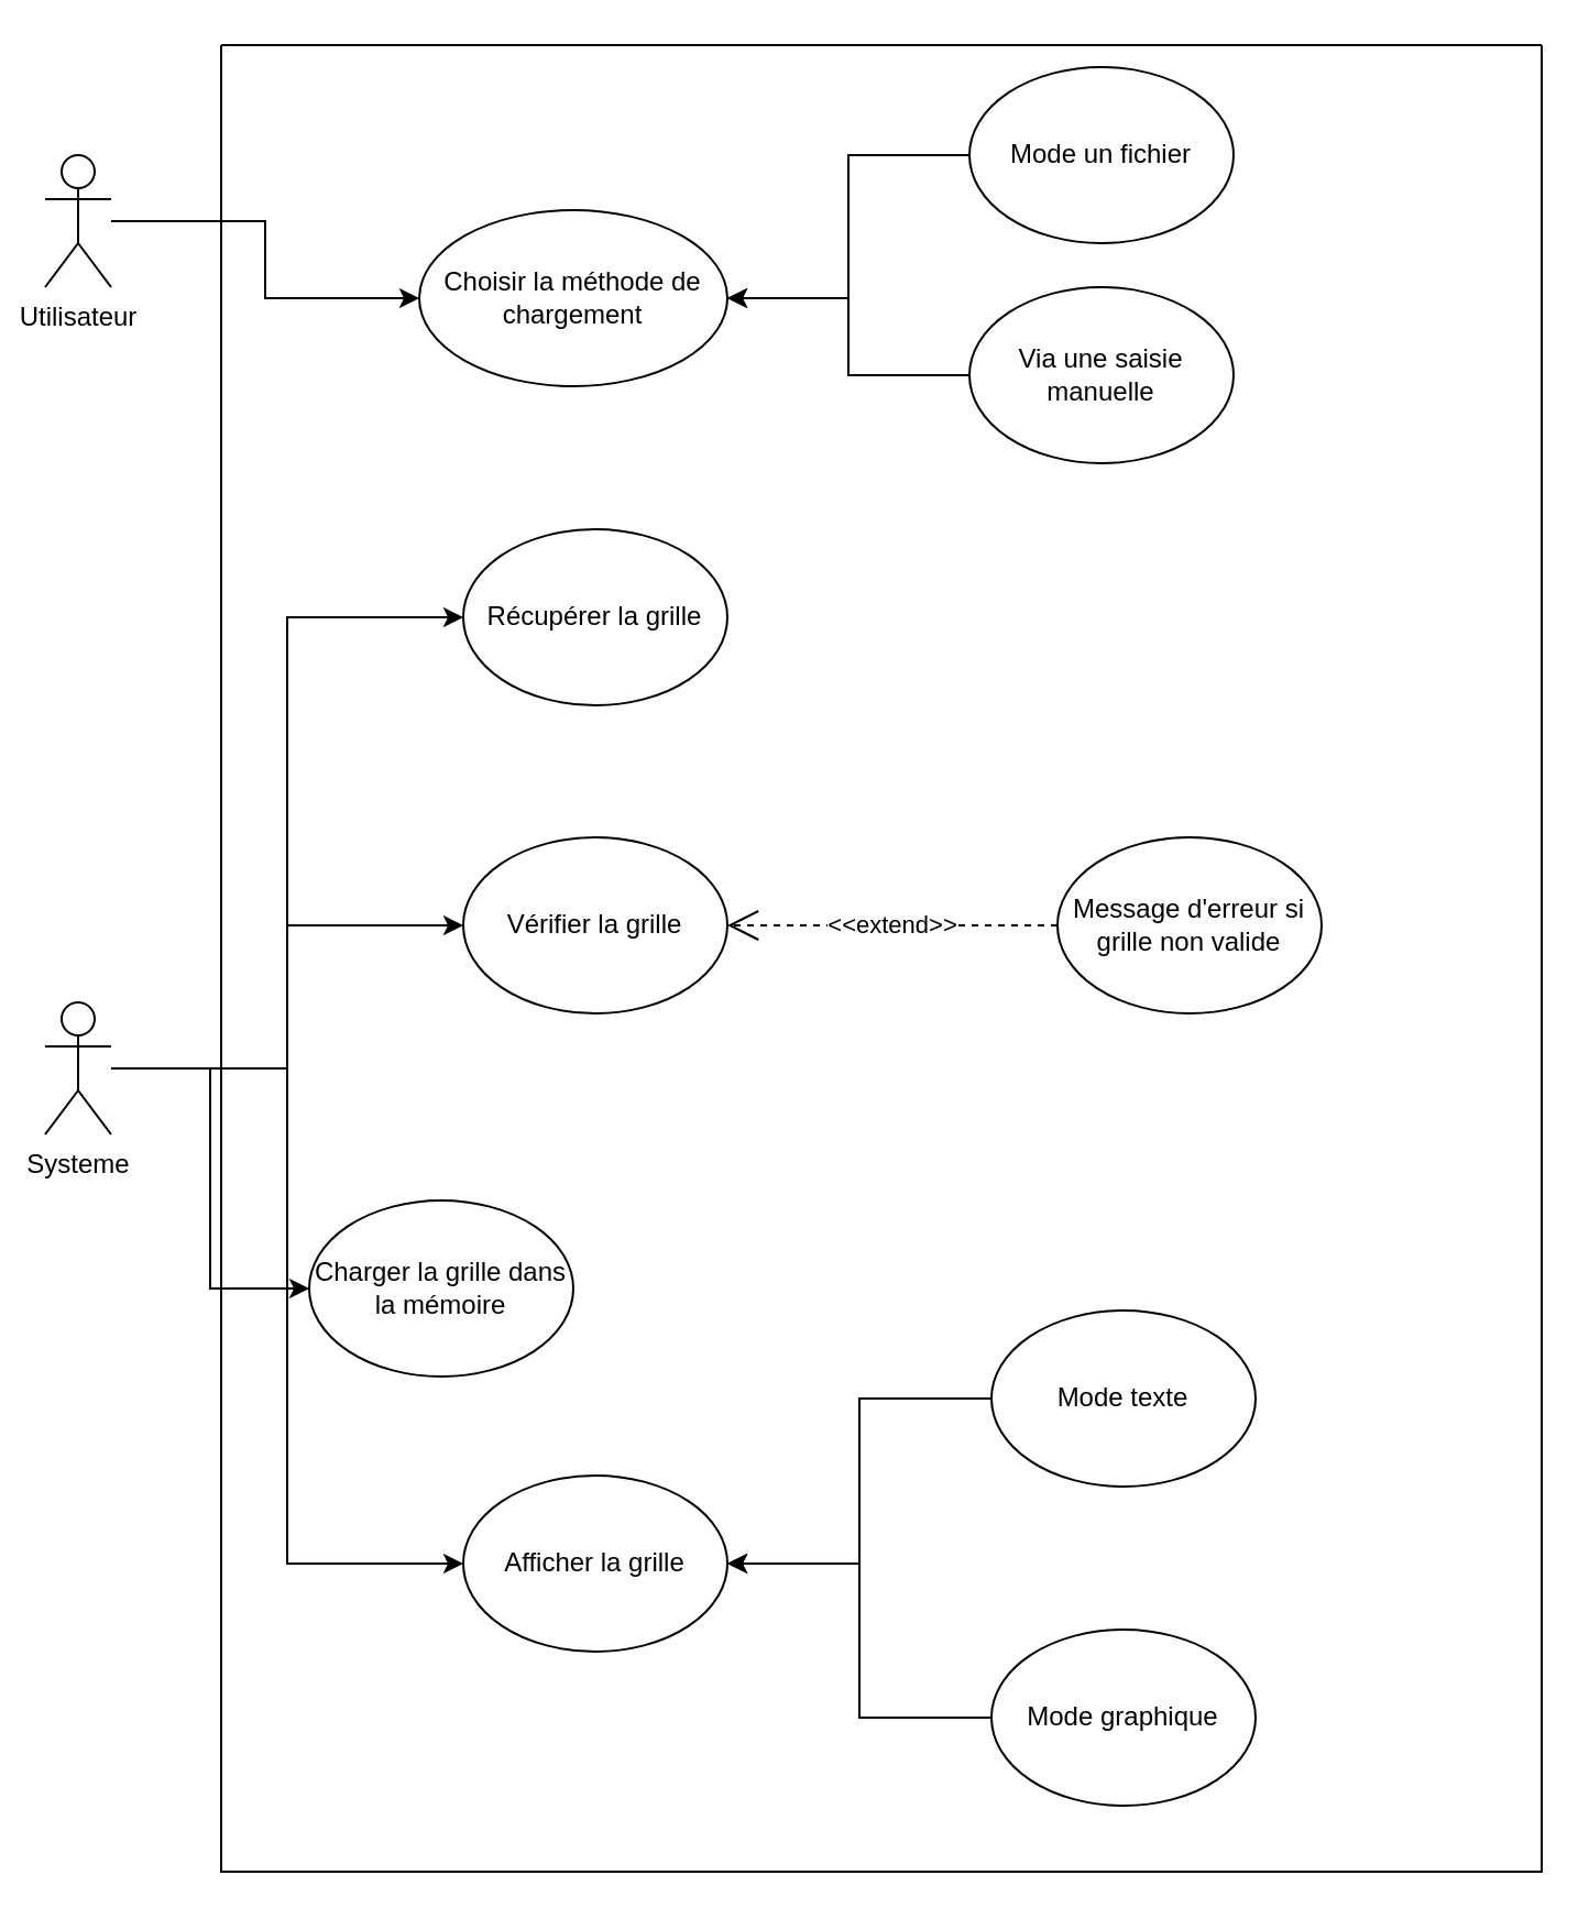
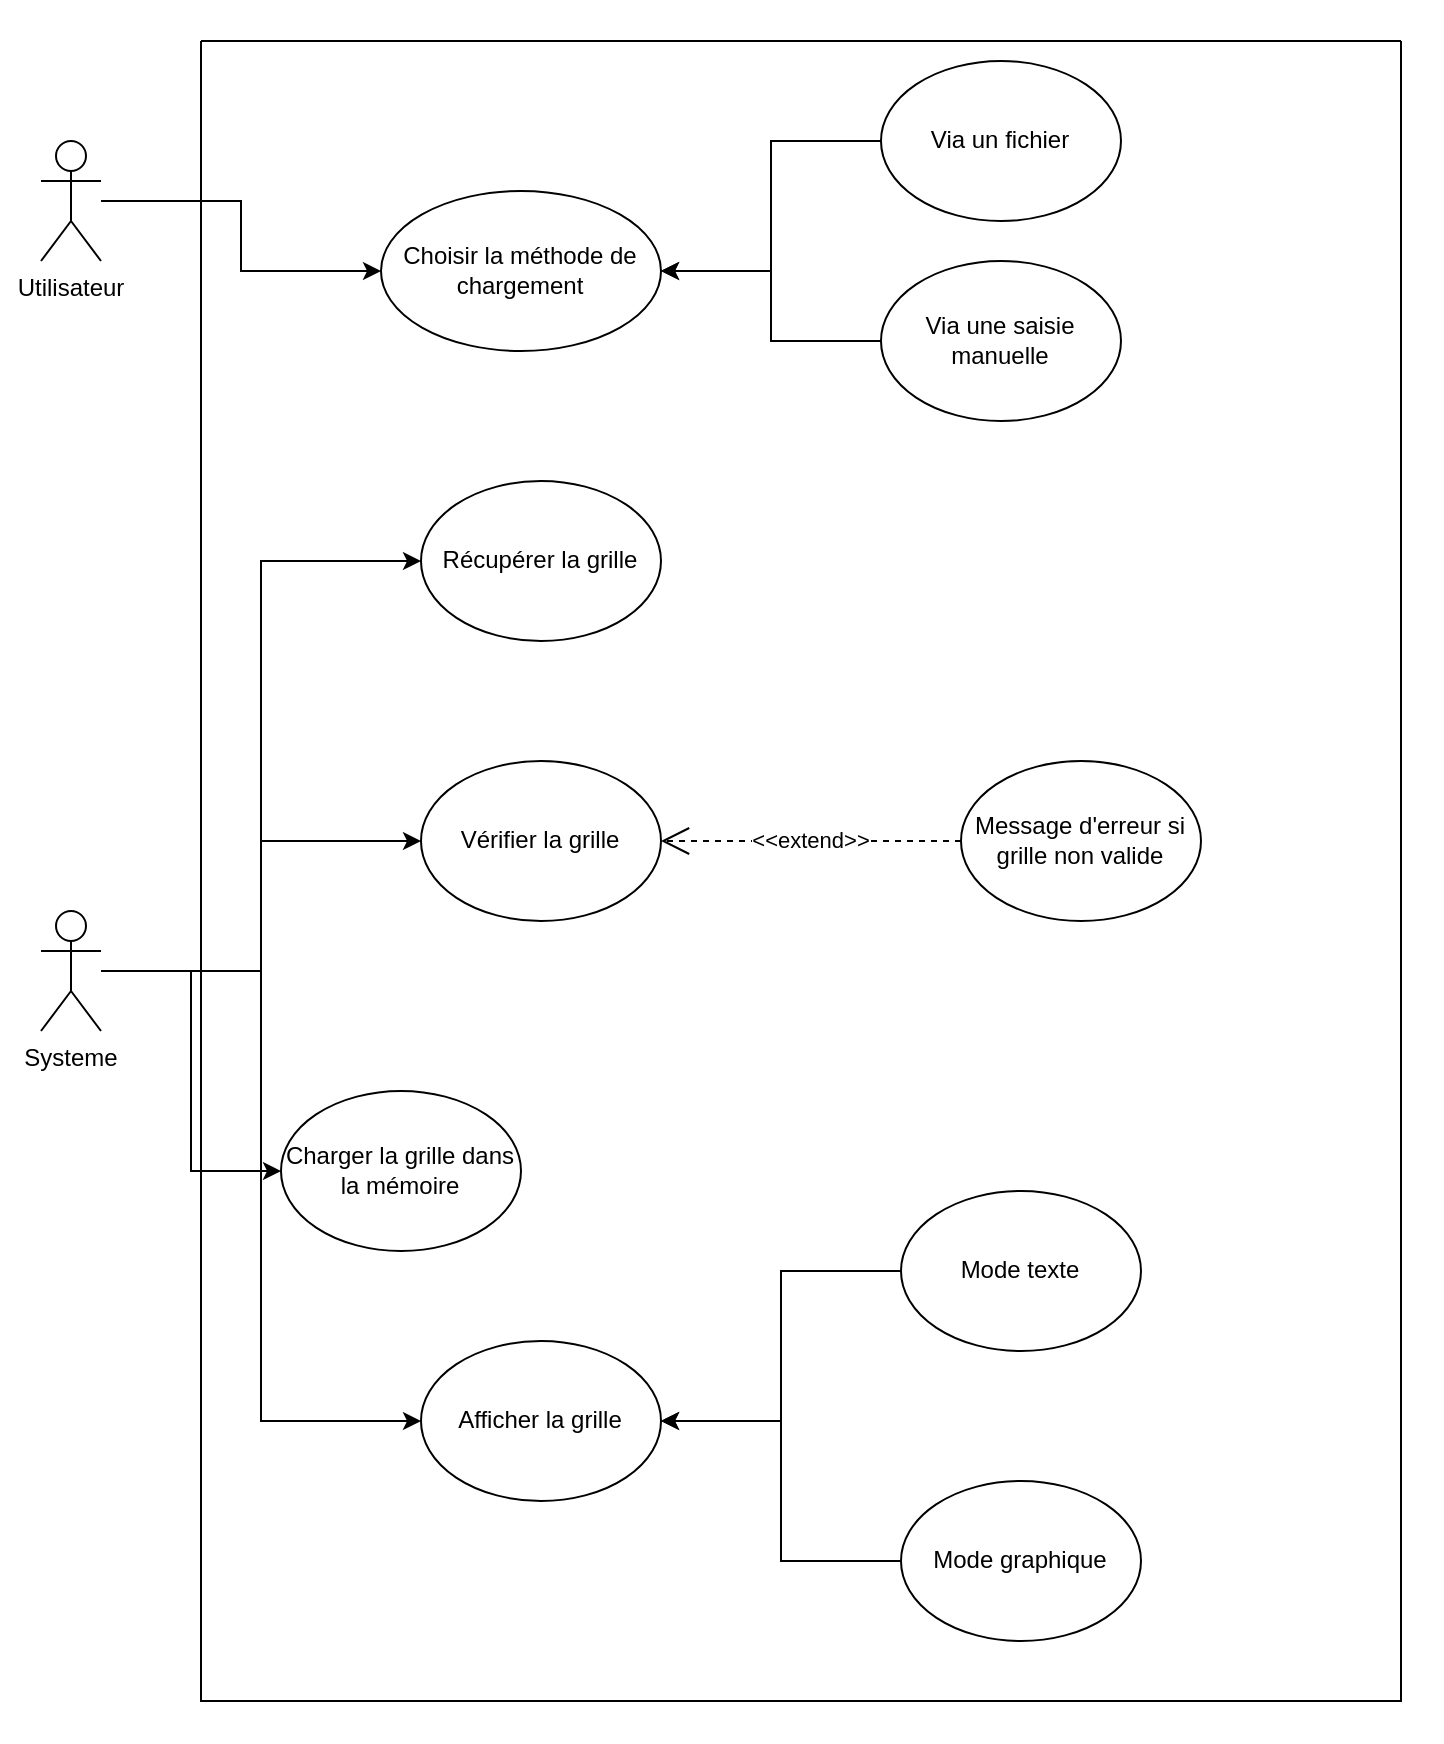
  <mxCell id="0" />
  <mxCell id="1" parent="0" />
  <mxCell id="2" style="edgeStyle=orthogonalEdgeStyle;rounded=0;orthogonalLoop=1;jettySize=auto;html=1;entryX=0;entryY=0.5;entryDx=0;entryDy=0;" edge="1" parent="1" source="3" target="10"><mxGeometry relative="1" as="geometry" /></mxCell>
  <mxCell id="3" value="Utilisateur" style="shape=umlActor;verticalLabelPosition=bottom;verticalAlign=top;html=1;outlineConnect=0;" vertex="1" parent="1"><mxGeometry x="20" y="70" width="30" height="60" as="geometry" /></mxCell>
  <mxCell id="4" style="edgeStyle=orthogonalEdgeStyle;rounded=0;orthogonalLoop=1;jettySize=auto;html=1;entryX=0;entryY=0.5;entryDx=0;entryDy=0;" edge="1" parent="1" source="8" target="15"><mxGeometry relative="1" as="geometry" /></mxCell>
  <mxCell id="5" style="edgeStyle=orthogonalEdgeStyle;rounded=0;orthogonalLoop=1;jettySize=auto;html=1;entryX=0;entryY=0.5;entryDx=0;entryDy=0;" edge="1" parent="1" source="8" target="17"><mxGeometry relative="1" as="geometry" /></mxCell>
  <mxCell id="6" style="edgeStyle=orthogonalEdgeStyle;rounded=0;orthogonalLoop=1;jettySize=auto;html=1;entryX=0;entryY=0.5;entryDx=0;entryDy=0;" edge="1" parent="1" source="8" target="18"><mxGeometry relative="1" as="geometry" /></mxCell>
  <mxCell id="7" style="edgeStyle=orthogonalEdgeStyle;rounded=0;orthogonalLoop=1;jettySize=auto;html=1;entryX=0;entryY=0.5;entryDx=0;entryDy=0;" edge="1" parent="1" source="8" target="16"><mxGeometry relative="1" as="geometry" /></mxCell>
  <mxCell id="8" value="Systeme" style="shape=umlActor;verticalLabelPosition=bottom;verticalAlign=top;html=1;outlineConnect=0;" vertex="1" parent="1"><mxGeometry x="20" y="455" width="30" height="60" as="geometry" /></mxCell>
  <mxCell id="9" value="" style="swimlane;startSize=0;" vertex="1" parent="1"><mxGeometry x="100" y="20" width="600" height="830" as="geometry" /></mxCell>
  <mxCell id="10" value="Choisir la méthode de chargement" style="ellipse;whiteSpace=wrap;html=1;" vertex="1" parent="9"><mxGeometry x="90" y="75" width="140" height="80" as="geometry" /></mxCell>
  <mxCell id="11" style="edgeStyle=orthogonalEdgeStyle;rounded=0;orthogonalLoop=1;jettySize=auto;html=1;" edge="1" parent="9" source="12" target="10"><mxGeometry relative="1" as="geometry" /></mxCell>
- <mxCell id="12" value="Mode un fichier" style="ellipse;whiteSpace=wrap;html=1;" vertex="1" parent="9"><mxGeometry x="340" y="10" width="120" height="80" as="geometry" /></mxCell>
+ <mxCell id="12" value="Via un fichier" style="ellipse;whiteSpace=wrap;html=1;" vertex="1" parent="9"><mxGeometry x="340" y="10" width="120" height="80" as="geometry" /></mxCell>
  <mxCell id="13" style="edgeStyle=orthogonalEdgeStyle;rounded=0;orthogonalLoop=1;jettySize=auto;html=1;" edge="1" parent="9" source="14" target="10"><mxGeometry relative="1" as="geometry" /></mxCell>
  <mxCell id="14" value="Via une saisie manuelle" style="ellipse;whiteSpace=wrap;html=1;" vertex="1" parent="9"><mxGeometry x="340" y="110" width="120" height="80" as="geometry" /></mxCell>
  <mxCell id="15" value="Vérifier la grille" style="ellipse;whiteSpace=wrap;html=1;" vertex="1" parent="9"><mxGeometry x="110" y="360" width="120" height="80" as="geometry" /></mxCell>
  <mxCell id="16" value="Récupérer la grille&lt;span style=&quot;color: rgba(0, 0, 0, 0); font-family: monospace; font-size: 0px; text-align: start; text-wrap-mode: nowrap;&quot;&gt;%3CmxGraphModel%3E%3Croot%3E%3CmxCell%20id%3D%220%22%2F%3E%3CmxCell%20id%3D%221%22%20parent%3D%220%22%2F%3E%3CmxCell%20id%3D%222%22%20value%3D%22Via%20un%20fichier%22%20style%3D%22ellipse%3BwhiteSpace%3Dwrap%3Bhtml%3D1%3B%22%20vertex%3D%221%22%20parent%3D%221%22%3E%3CmxGeometry%20x%3D%22500%22%20y%3D%22100%22%20width%3D%22120%22%20height%3D%2280%22%20as%3D%22geometry%22%2F%3E%3C%2FmxCell%3E%3C%2Froot%3E%3C%2FmxGraphModel%3E&lt;/span&gt;" style="ellipse;whiteSpace=wrap;html=1;" vertex="1" parent="9"><mxGeometry x="110" y="220" width="120" height="80" as="geometry" /></mxCell>
  <mxCell id="17" value="Charger la grille dans la mémoire" style="ellipse;whiteSpace=wrap;html=1;" vertex="1" parent="9"><mxGeometry x="40" y="525" width="120" height="80" as="geometry" /></mxCell>
  <mxCell id="18" value="Afficher la grille" style="ellipse;whiteSpace=wrap;html=1;" vertex="1" parent="9"><mxGeometry x="110" y="650" width="120" height="80" as="geometry" /></mxCell>
  <mxCell id="19" style="edgeStyle=orthogonalEdgeStyle;rounded=0;orthogonalLoop=1;jettySize=auto;html=1;entryX=1;entryY=0.5;entryDx=0;entryDy=0;" edge="1" parent="9" source="20" target="18"><mxGeometry relative="1" as="geometry" /></mxCell>
  <mxCell id="20" value="Mode graphique" style="ellipse;whiteSpace=wrap;html=1;" vertex="1" parent="9"><mxGeometry x="350" y="720" width="120" height="80" as="geometry" /></mxCell>
  <mxCell id="21" style="edgeStyle=orthogonalEdgeStyle;rounded=0;orthogonalLoop=1;jettySize=auto;html=1;" edge="1" parent="9" source="22" target="18"><mxGeometry relative="1" as="geometry" /></mxCell>
  <mxCell id="22" value="Mode texte" style="ellipse;whiteSpace=wrap;html=1;" vertex="1" parent="9"><mxGeometry x="350" y="575" width="120" height="80" as="geometry" /></mxCell>
  <mxCell id="23" value="Message d'erreur si grille non valide" style="ellipse;whiteSpace=wrap;html=1;" vertex="1" parent="9"><mxGeometry x="380" y="360" width="120" height="80" as="geometry" /></mxCell>
  <mxCell id="24" value="&amp;lt;&amp;lt;extend&amp;gt;&amp;gt;" style="endArrow=open;endSize=12;dashed=1;html=1;rounded=0;exitX=0;exitY=0.5;exitDx=0;exitDy=0;entryX=1;entryY=0.5;entryDx=0;entryDy=0;" edge="1" parent="9" source="23" target="15"><mxGeometry width="160" relative="1" as="geometry"><mxPoint x="110" y="420" as="sourcePoint" /><mxPoint x="270" y="420" as="targetPoint" /></mxGeometry></mxCell>
